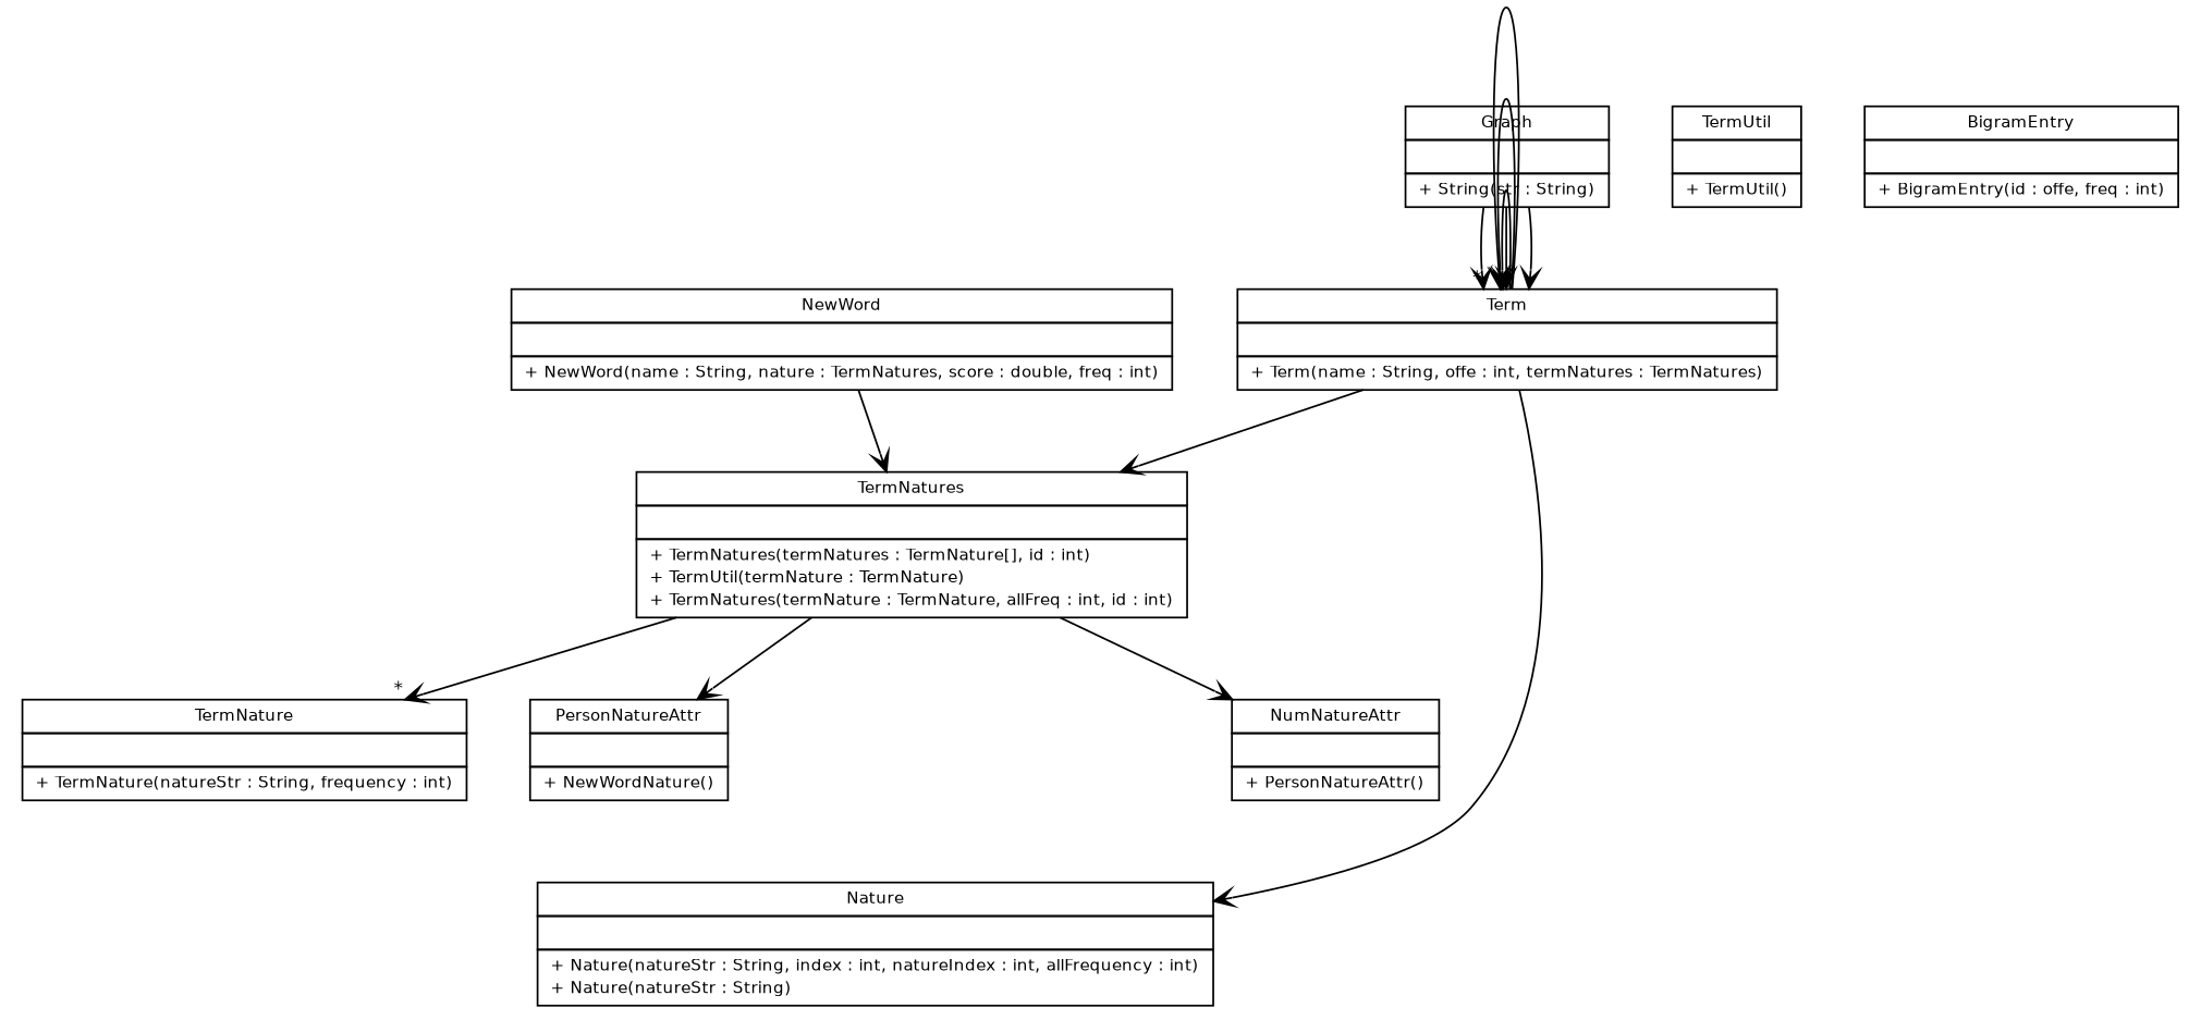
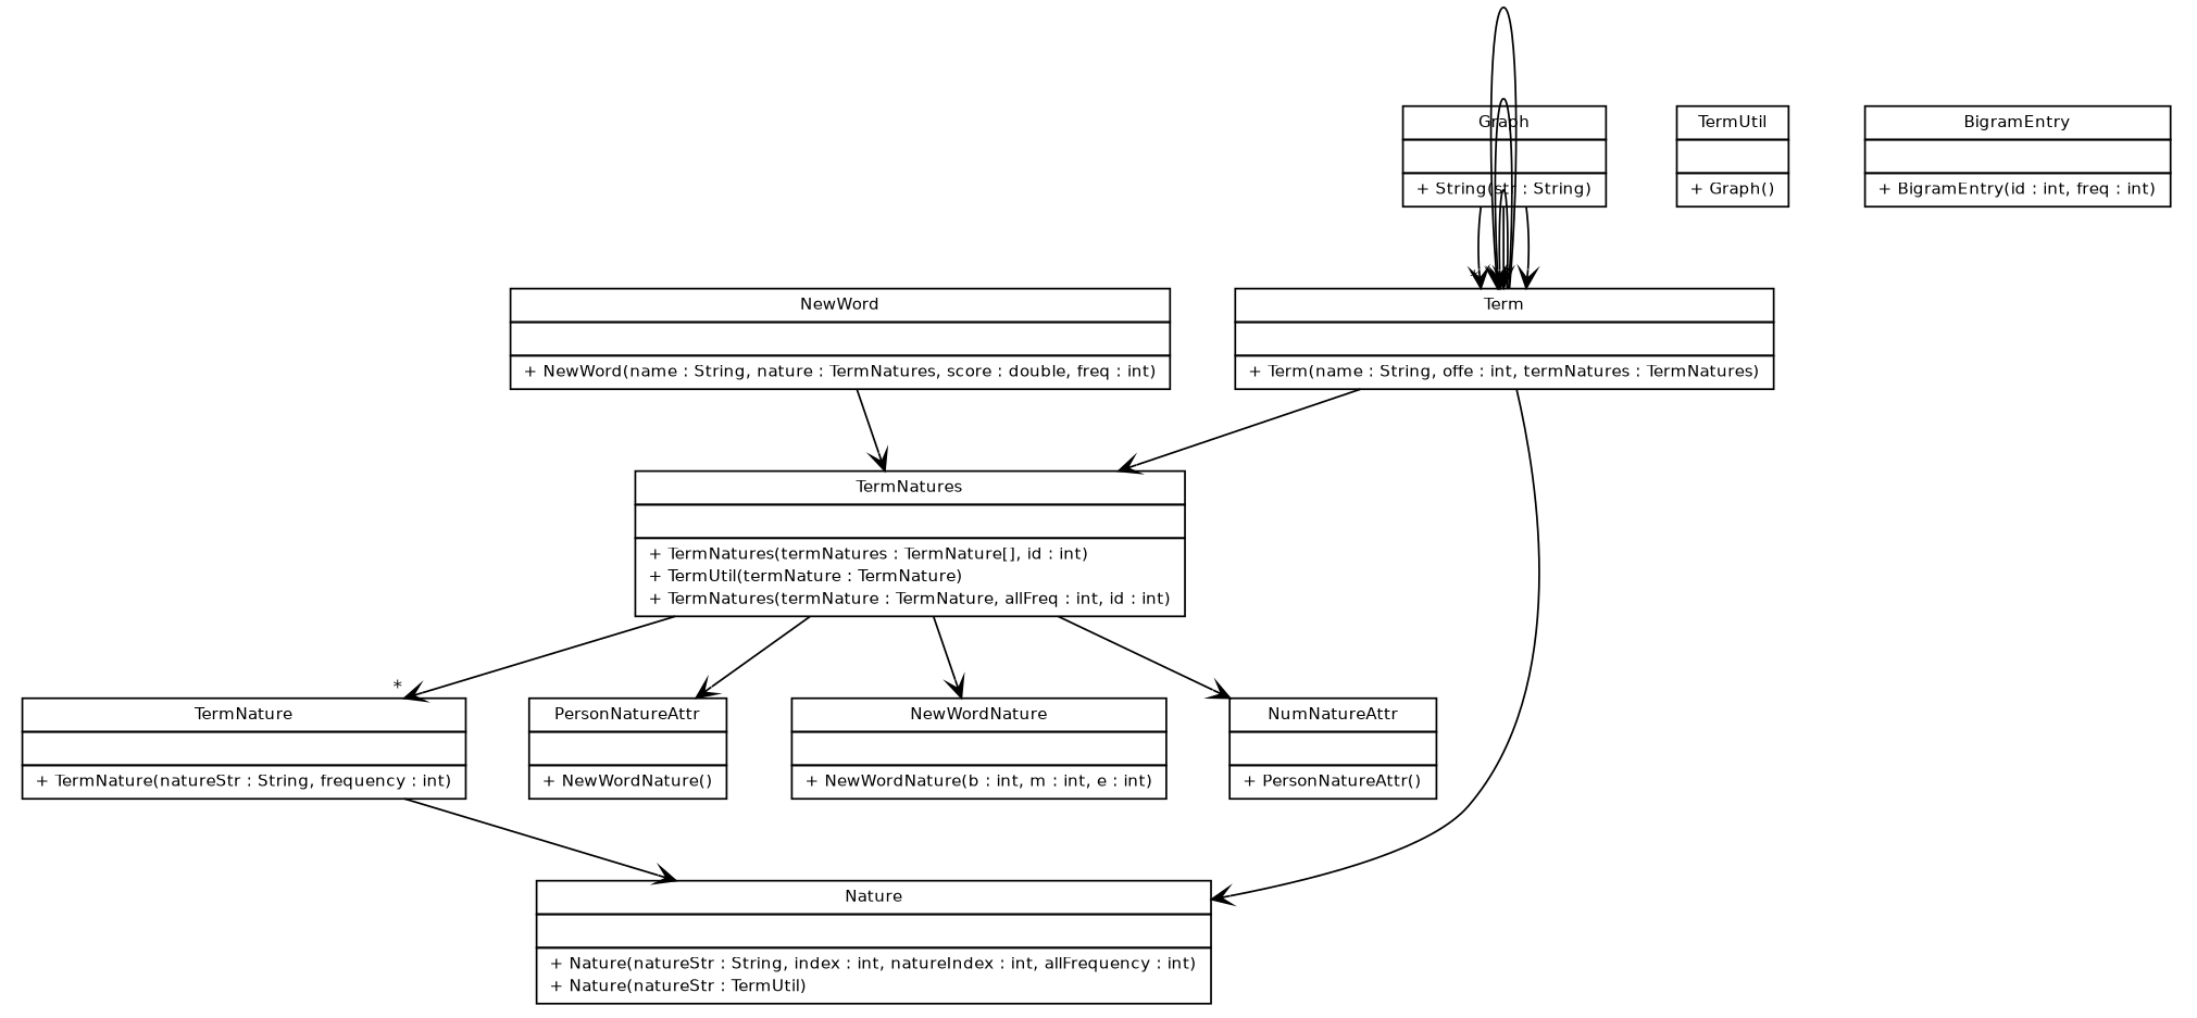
  digraph {
    node [fontcolor=black fontname=Helvetica fontsize=9.0 shape=plaintext]
    edge [arrowhead=open color=black fontcolor=black fontname=Helvetica fontsize=10.0 headport=p labelfontname=Helvetica labelfontsize=10 tailport=p]
    n1 [label=<<table border="0" cellborder="1" cellspacing="0" cellpadding="2" port="p" href="./TermNature.html"> 		<tr><td><table border="0" cellspacing="0" cellpadding="1"> 			<tr><td> TermNature </td></tr> 		</table></td></tr> 		<tr><td><table border="0" cellspacing="0" cellpadding="1"> 			<tr><td align="left">  </td></tr> 		</table></td></tr> 		<tr><td><table border="0" cellspacing="0" cellpadding="1"> 			<tr><td align="left"> + TermNature(natureStr : String, frequency : int) </td></tr> 		</table></td></tr> 		</table>>]
-   n2 [label=<<table border="0" cellborder="1" cellspacing="0" cellpadding="2" port="p" href="./Nature.html"> 		<tr><td><table border="0" cellspacing="0" cellpadding="1"> 			<tr><td> Nature </td></tr> 		</table></td></tr> 		<tr><td><table border="0" cellspacing="0" cellpadding="1"> 			<tr><td align="left">  </td></tr> 		</table></td></tr> 		<tr><td><table border="0" cellspacing="0" cellpadding="1"> 			<tr><td align="left"> + Nature(natureStr : String, index : int, natureIndex : int, allFrequency : int) </td></tr> 			<tr><td align="left"> + Nature(natureStr : String) </td></tr> 		</table></td></tr> 		</table>>]
+   n2 [label=<<table border="0" cellborder="1" cellspacing="0" cellpadding="2" port="p" href="./Nature.html"> 		<tr><td><table border="0" cellspacing="0" cellpadding="1"> 			<tr><td> Nature </td></tr> 		</table></td></tr> 		<tr><td><table border="0" cellspacing="0" cellpadding="1"> 			<tr><td align="left">  </td></tr> 		</table></td></tr> 		<tr><td><table border="0" cellspacing="0" cellpadding="1"> 			<tr><td align="left"> + Nature(natureStr : String, index : int, natureIndex : int, allFrequency : int) </td></tr> 			<tr><td align="left"> + Nature(natureStr : TermUtil) </td></tr> 		</table></td></tr> 		</table>>]
    n3 [label=<<table border="0" cellborder="1" cellspacing="0" cellpadding="2" port="p" href="./NewWord.html"> 		<tr><td><table border="0" cellspacing="0" cellpadding="1"> 			<tr><td> NewWord </td></tr> 		</table></td></tr> 		<tr><td><table border="0" cellspacing="0" cellpadding="1"> 			<tr><td align="left">  </td></tr> 		</table></td></tr> 		<tr><td><table border="0" cellspacing="0" cellpadding="1"> 			<tr><td align="left"> + NewWord(name : String, nature : TermNatures, score : double, freq : int) </td></tr> 		</table></td></tr> 		</table>>]
    n4 [label=<<table border="0" cellborder="1" cellspacing="0" cellpadding="2" port="p" href="./TermNatures.html"> 		<tr><td><table border="0" cellspacing="0" cellpadding="1"> 			<tr><td> TermNatures </td></tr> 		</table></td></tr> 		<tr><td><table border="0" cellspacing="0" cellpadding="1"> 			<tr><td align="left">  </td></tr> 		</table></td></tr> 		<tr><td><table border="0" cellspacing="0" cellpadding="1"> 			<tr><td align="left"> + TermNatures(termNatures : TermNature[], id : int) </td></tr> 			<tr><td align="left"> + TermUtil(termNature : TermNature) </td></tr> 			<tr><td align="left"> + TermNatures(termNature : TermNature, allFreq : int, id : int) </td></tr> 		</table></td></tr> 		</table>>]
    n5 [label=<<table border="0" cellborder="1" cellspacing="0" cellpadding="2" port="p" href="./PersonNatureAttr.html"> 		<tr><td><table border="0" cellspacing="0" cellpadding="1"> 			<tr><td> PersonNatureAttr </td></tr> 		</table></td></tr> 		<tr><td><table border="0" cellspacing="0" cellpadding="1"> 			<tr><td align="left">  </td></tr> 		</table></td></tr> 		<tr><td><table border="0" cellspacing="0" cellpadding="1"> 			<tr><td align="left"> + NewWordNature() </td></tr> 		</table></td></tr> 		</table>>]
+   n6 [label=<<table border="0" cellborder="1" cellspacing="0" cellpadding="2" port="p" href="./NewWordNature.html"> 		<tr><td><table border="0" cellspacing="0" cellpadding="1"> 			<tr><td> NewWordNature </td></tr> 		</table></td></tr> 		<tr><td><table border="0" cellspacing="0" cellpadding="1"> 			<tr><td align="left">  </td></tr> 		</table></td></tr> 		<tr><td><table border="0" cellspacing="0" cellpadding="1"> 			<tr><td align="left"> + NewWordNature(b : int, m : int, e : int) </td></tr> 		</table></td></tr> 		</table>>]
    n7 [label=<<table border="0" cellborder="1" cellspacing="0" cellpadding="2" port="p" href="./NumNatureAttr.html"> 		<tr><td><table border="0" cellspacing="0" cellpadding="1"> 			<tr><td> NumNatureAttr </td></tr> 		</table></td></tr> 		<tr><td><table border="0" cellspacing="0" cellpadding="1"> 			<tr><td align="left">  </td></tr> 		</table></td></tr> 		<tr><td><table border="0" cellspacing="0" cellpadding="1"> 			<tr><td align="left"> + PersonNatureAttr() </td></tr> 		</table></td></tr> 		</table>>]
-   n8 [label=<<table border="0" cellborder="1" cellspacing="0" cellpadding="2" port="p" href="./TermUtil.html"> 		<tr><td><table border="0" cellspacing="0" cellpadding="1"> 			<tr><td> TermUtil </td></tr> 		</table></td></tr> 		<tr><td><table border="0" cellspacing="0" cellpadding="1"> 			<tr><td align="left">  </td></tr> 		</table></td></tr> 		<tr><td><table border="0" cellspacing="0" cellpadding="1"> 			<tr><td align="left"> + TermUtil() </td></tr> 		</table></td></tr> 		</table>>]
+   n8 [label=<<table border="0" cellborder="1" cellspacing="0" cellpadding="2" port="p" href="./TermUtil.html"> 		<tr><td><table border="0" cellspacing="0" cellpadding="1"> 			<tr><td> TermUtil </td></tr> 		</table></td></tr> 		<tr><td><table border="0" cellspacing="0" cellpadding="1"> 			<tr><td align="left">  </td></tr> 		</table></td></tr> 		<tr><td><table border="0" cellspacing="0" cellpadding="1"> 			<tr><td align="left"> + Graph() </td></tr> 		</table></td></tr> 		</table>>]
    n9 [label=<<table border="0" cellborder="1" cellspacing="0" cellpadding="2" port="p" href="./Graph.html"> 		<tr><td><table border="0" cellspacing="0" cellpadding="1"> 			<tr><td> Graph </td></tr> 		</table></td></tr> 		<tr><td><table border="0" cellspacing="0" cellpadding="1"> 			<tr><td align="left">  </td></tr> 		</table></td></tr> 		<tr><td><table border="0" cellspacing="0" cellpadding="1"> 			<tr><td align="left"> + String(str : String) </td></tr> 		</table></td></tr> 		</table>>]
    n10 [label=<<table border="0" cellborder="1" cellspacing="0" cellpadding="2" port="p" href="./Term.html"> 		<tr><td><table border="0" cellspacing="0" cellpadding="1"> 			<tr><td> Term </td></tr> 		</table></td></tr> 		<tr><td><table border="0" cellspacing="0" cellpadding="1"> 			<tr><td align="left">  </td></tr> 		</table></td></tr> 		<tr><td><table border="0" cellspacing="0" cellpadding="1"> 			<tr><td align="left"> + Term(name : String, offe : int, termNatures : TermNatures) </td></tr> 		</table></td></tr> 		</table>>]
-   n11 [label=<<table border="0" cellborder="1" cellspacing="0" cellpadding="2" port="p" href="./BigramEntry.html"> 		<tr><td><table border="0" cellspacing="0" cellpadding="1"> 			<tr><td> BigramEntry </td></tr> 		</table></td></tr> 		<tr><td><table border="0" cellspacing="0" cellpadding="1"> 			<tr><td align="left">  </td></tr> 		</table></td></tr> 		<tr><td><table border="0" cellspacing="0" cellpadding="1"> 			<tr><td align="left"> + BigramEntry(id : offe, freq : int) </td></tr> 		</table></td></tr> 		</table>>]
+   n11 [label=<<table border="0" cellborder="1" cellspacing="0" cellpadding="2" port="p" href="./BigramEntry.html"> 		<tr><td><table border="0" cellspacing="0" cellpadding="1"> 			<tr><td> BigramEntry </td></tr> 		</table></td></tr> 		<tr><td><table border="0" cellspacing="0" cellpadding="1"> 			<tr><td align="left">  </td></tr> 		</table></td></tr> 		<tr><td><table border="0" cellspacing="0" cellpadding="1"> 			<tr><td align="left"> + BigramEntry(id : int, freq : int) </td></tr> 		</table></td></tr> 		</table>>]
+   n1 -> n2
    n3 -> n4
    n4 -> n1 [headlabel="*"]
    n4 -> n5
+   n4 -> n6
    n4 -> n7
    n9 -> n10 [headlabel="*"]
    n9 -> n10
    n9 -> n10
    n10 -> n2
    n10 -> n4
    n10 -> n10
    n10 -> n10
    n10 -> n10
  }
